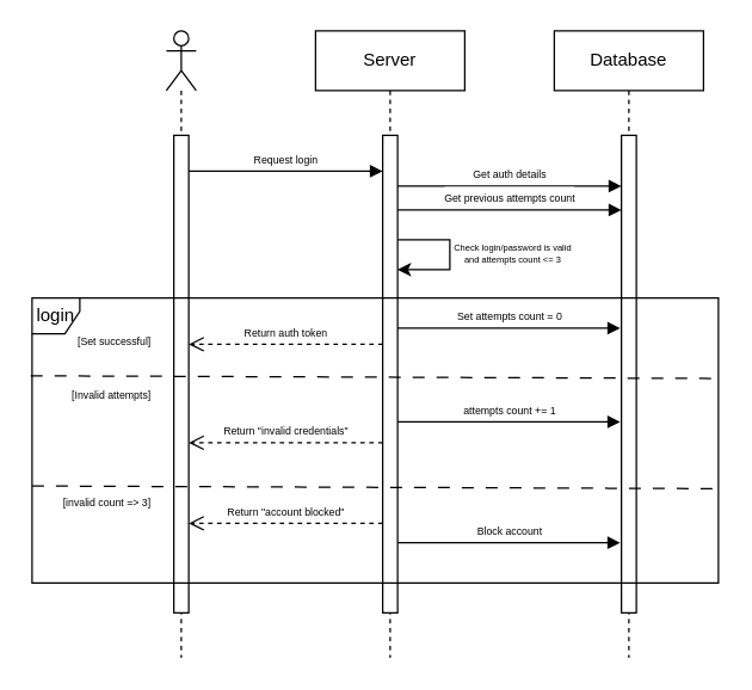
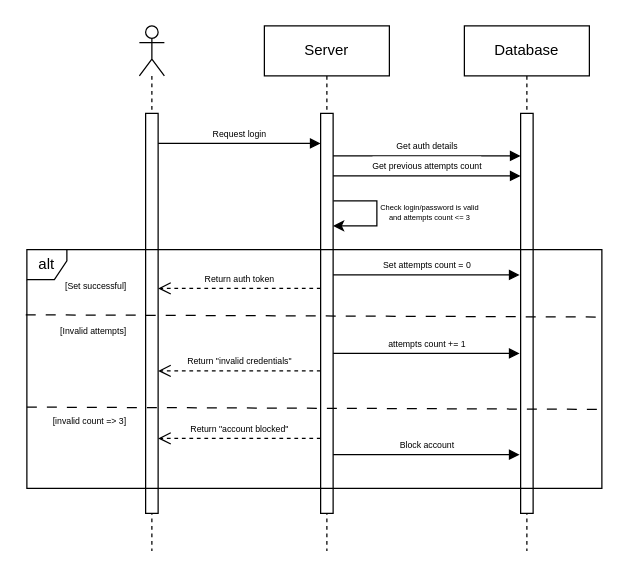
  <mxCell id="0" />
  <mxCell id="1" parent="0" />
  <mxCell id="2" value="" style="shape=umlLifeline;perimeter=lifelinePerimeter;whiteSpace=wrap;html=1;container=1;dropTarget=0;collapsible=0;recursiveResize=0;outlineConnect=0;portConstraint=eastwest;newEdgeStyle={&quot;curved&quot;:0,&quot;rounded&quot;:0};participant=umlActor;" parent="1" vertex="1"><mxGeometry x="111" y="20" width="20" height="420" as="geometry" /></mxCell>
  <mxCell id="3" value="" style="html=1;points=[[0,0,0,0,5],[0,1,0,0,-5],[1,0,0,0,5],[1,1,0,0,-5]];perimeter=orthogonalPerimeter;outlineConnect=0;targetShapes=umlLifeline;portConstraint=eastwest;newEdgeStyle={&quot;curved&quot;:0,&quot;rounded&quot;:0};" parent="2" vertex="1"><mxGeometry x="5" y="70" width="10" height="320" as="geometry" /></mxCell>
  <mxCell id="4" value="Server" style="shape=umlLifeline;perimeter=lifelinePerimeter;whiteSpace=wrap;html=1;container=1;dropTarget=0;collapsible=0;recursiveResize=0;outlineConnect=0;portConstraint=eastwest;newEdgeStyle={&quot;curved&quot;:0,&quot;rounded&quot;:0};" parent="1" vertex="1"><mxGeometry x="211" y="20" width="100" height="420" as="geometry" /></mxCell>
  <mxCell id="5" value="" style="html=1;points=[[0,0,0,0,5],[0,1,0,0,-5],[1,0,0,0,5],[1,1,0,0,-5]];perimeter=orthogonalPerimeter;outlineConnect=0;targetShapes=umlLifeline;portConstraint=eastwest;newEdgeStyle={&quot;curved&quot;:0,&quot;rounded&quot;:0};" parent="4" vertex="1"><mxGeometry x="45" y="70" width="10" height="320" as="geometry" /></mxCell>
  <mxCell id="6" value="Database" style="shape=umlLifeline;perimeter=lifelinePerimeter;whiteSpace=wrap;html=1;container=1;dropTarget=0;collapsible=0;recursiveResize=0;outlineConnect=0;portConstraint=eastwest;newEdgeStyle={&quot;curved&quot;:0,&quot;rounded&quot;:0};" parent="1" vertex="1"><mxGeometry x="371" y="20" width="100" height="420" as="geometry" /></mxCell>
  <mxCell id="7" value="" style="html=1;points=[[0,0,0,0,5],[0,1,0,0,-5],[1,0,0,0,5],[1,1,0,0,-5]];perimeter=orthogonalPerimeter;outlineConnect=0;targetShapes=umlLifeline;portConstraint=eastwest;newEdgeStyle={&quot;curved&quot;:0,&quot;rounded&quot;:0};" parent="6" vertex="1"><mxGeometry x="45" y="70" width="10" height="320" as="geometry" /></mxCell>
  <mxCell id="8" value="&lt;font style=&quot;font-size: 7px;&quot;&gt;Request login&lt;/font&gt;" style="html=1;verticalAlign=bottom;endArrow=block;curved=0;rounded=0;" parent="1" edge="1"><mxGeometry width="80" relative="1" as="geometry"><mxPoint x="126" y="114" as="sourcePoint" /><mxPoint x="256" y="114" as="targetPoint" /></mxGeometry></mxCell>
  <mxCell id="9" value="&lt;font style=&quot;font-size: 7px;&quot;&gt;Get auth details&lt;/font&gt;" style="html=1;verticalAlign=bottom;endArrow=block;curved=0;rounded=0;" parent="1" edge="1"><mxGeometry width="80" relative="1" as="geometry"><mxPoint x="266" y="124" as="sourcePoint" /><mxPoint x="416" y="124" as="targetPoint" /></mxGeometry></mxCell>
  <mxCell id="10" value="&lt;font style=&quot;font-size: 7px;&quot;&gt;Get previous attempts count&lt;/font&gt;" style="html=1;verticalAlign=bottom;endArrow=block;curved=0;rounded=0;" parent="1" edge="1"><mxGeometry width="80" relative="1" as="geometry"><mxPoint x="266" y="140" as="sourcePoint" /><mxPoint x="416" y="140" as="targetPoint" /></mxGeometry></mxCell>
  <mxCell id="11" value="" style="endArrow=classic;html=1;rounded=0;" parent="1" target="5" edge="1"><mxGeometry width="50" height="50" relative="1" as="geometry"><mxPoint x="266.222" y="160" as="sourcePoint" /><mxPoint x="321" y="190" as="targetPoint" /><Array as="points"><mxPoint x="301" y="160" /><mxPoint x="301" y="180" /></Array></mxGeometry></mxCell>
  <mxCell id="12" value="&lt;font style=&quot;font-size: 6px;&quot;&gt;Check login/password is valid&lt;/font&gt;&lt;div style=&quot;font-size: 6px;&quot;&gt;&lt;font style=&quot;font-size: 6px;&quot;&gt;and attempts count &amp;lt;= 3&lt;/font&gt;&lt;/div&gt;" style="text;html=1;align=center;verticalAlign=middle;resizable=0;points=[];autosize=1;strokeColor=none;fillColor=none;" parent="1" vertex="1"><mxGeometry x="293" y="147" width="100" height="40" as="geometry" /></mxCell>
- <mxCell id="13" value="login" style="shape=umlFrame;whiteSpace=wrap;html=1;pointerEvents=0;width=32;height=24;" parent="1" vertex="1"><mxGeometry x="21" y="199" width="460" height="191" as="geometry" /></mxCell>
+ <mxCell id="13" value="alt" style="shape=umlFrame;whiteSpace=wrap;html=1;pointerEvents=0;width=32;height=24;" parent="1" vertex="1"><mxGeometry x="21" y="199" width="460" height="191" as="geometry" /></mxCell>
  <mxCell id="14" value="" style="endArrow=none;dashed=1;html=1;rounded=0;exitX=-0.002;exitY=0.257;exitDx=0;exitDy=0;exitPerimeter=0;entryX=1;entryY=0.268;entryDx=0;entryDy=0;entryPerimeter=0;dashPattern=8 8;" parent="1" edge="1"><mxGeometry width="50" height="50" relative="1" as="geometry"><mxPoint x="20.08" y="251.148" as="sourcePoint" /><mxPoint x="481" y="252.952" as="targetPoint" /></mxGeometry></mxCell>
  <mxCell id="15" value="&lt;font style=&quot;font-size: 7px;&quot;&gt;[Set successful]&lt;/font&gt;" style="text;html=1;align=center;verticalAlign=middle;resizable=0;points=[];autosize=1;strokeColor=none;fillColor=none;" parent="1" vertex="1"><mxGeometry x="36" y="212" width="80" height="30" as="geometry" /></mxCell>
  <mxCell id="16" value="&lt;font style=&quot;font-size: 7px;&quot;&gt;Return auth token&lt;/font&gt;" style="html=1;verticalAlign=bottom;endArrow=open;endSize=8;curved=0;rounded=0;dashed=1;" parent="1" edge="1"><mxGeometry relative="1" as="geometry"><mxPoint x="256" y="230" as="sourcePoint" /><mxPoint x="126" y="230" as="targetPoint" /></mxGeometry></mxCell>
  <mxCell id="17" value="" style="endArrow=none;dashed=1;html=1;rounded=0;exitX=-0.002;exitY=0.257;exitDx=0;exitDy=0;exitPerimeter=0;entryX=1;entryY=0.268;entryDx=0;entryDy=0;entryPerimeter=0;dashPattern=8 8;" parent="1" edge="1"><mxGeometry width="50" height="50" relative="1" as="geometry"><mxPoint x="21" y="324.998" as="sourcePoint" /><mxPoint x="481.92" y="326.802" as="targetPoint" /></mxGeometry></mxCell>
  <mxCell id="18" value="&lt;font style=&quot;font-size: 7px;&quot;&gt;[Invalid attempts]&lt;/font&gt;" style="text;html=1;align=center;verticalAlign=middle;resizable=0;points=[];autosize=1;strokeColor=none;fillColor=none;" parent="1" vertex="1"><mxGeometry x="34" y="248" width="80" height="30" as="geometry" /></mxCell>
  <mxCell id="19" value="&lt;font style=&quot;font-size: 7px;&quot;&gt;Set attempts count = 0&lt;/font&gt;" style="html=1;verticalAlign=bottom;endArrow=block;curved=0;rounded=0;entryX=-0.08;entryY=0.529;entryDx=0;entryDy=0;entryPerimeter=0;" parent="1" edge="1"><mxGeometry width="80" relative="1" as="geometry"><mxPoint x="266" y="219.28" as="sourcePoint" /><mxPoint x="415.2" y="219.28" as="targetPoint" /></mxGeometry></mxCell>
  <mxCell id="20" value="&lt;font style=&quot;font-size: 7px;&quot;&gt;attempts count += 1&lt;/font&gt;" style="html=1;verticalAlign=bottom;endArrow=block;curved=0;rounded=0;entryX=-0.08;entryY=0.529;entryDx=0;entryDy=0;entryPerimeter=0;" parent="1" edge="1"><mxGeometry width="80" relative="1" as="geometry"><mxPoint x="266" y="282" as="sourcePoint" /><mxPoint x="415.2" y="282" as="targetPoint" /></mxGeometry></mxCell>
  <mxCell id="21" value="&lt;font style=&quot;font-size: 7px;&quot;&gt;Return &quot;invalid credentials&quot;&lt;/font&gt;" style="html=1;verticalAlign=bottom;endArrow=open;endSize=8;curved=0;rounded=0;dashed=1;" parent="1" edge="1"><mxGeometry relative="1" as="geometry"><mxPoint x="256" y="296" as="sourcePoint" /><mxPoint x="126" y="296" as="targetPoint" /></mxGeometry></mxCell>
  <mxCell id="22" value="&lt;font style=&quot;font-size: 7px;&quot;&gt;Return &quot;account blocked&quot;&lt;/font&gt;" style="html=1;verticalAlign=bottom;endArrow=open;endSize=8;curved=0;rounded=0;dashed=1;" parent="1" edge="1"><mxGeometry relative="1" as="geometry"><mxPoint x="256" y="350" as="sourcePoint" /><mxPoint x="126" y="350" as="targetPoint" /></mxGeometry></mxCell>
  <mxCell id="23" value="&lt;span style=&quot;font-size: 7px;&quot;&gt;Block account&lt;/span&gt;" style="html=1;verticalAlign=bottom;endArrow=block;curved=0;rounded=0;entryX=-0.08;entryY=0.529;entryDx=0;entryDy=0;entryPerimeter=0;" parent="1" edge="1"><mxGeometry width="80" relative="1" as="geometry"><mxPoint x="266" y="363" as="sourcePoint" /><mxPoint x="415.2" y="363" as="targetPoint" /></mxGeometry></mxCell>
  <mxCell id="24" value="&lt;font style=&quot;font-size: 7px;&quot;&gt;[invalid count =&amp;gt; 3]&lt;/font&gt;" style="text;html=1;align=center;verticalAlign=middle;resizable=0;points=[];autosize=1;strokeColor=none;fillColor=none;" parent="1" vertex="1"><mxGeometry x="26" y="320" width="90" height="30" as="geometry" /></mxCell>
